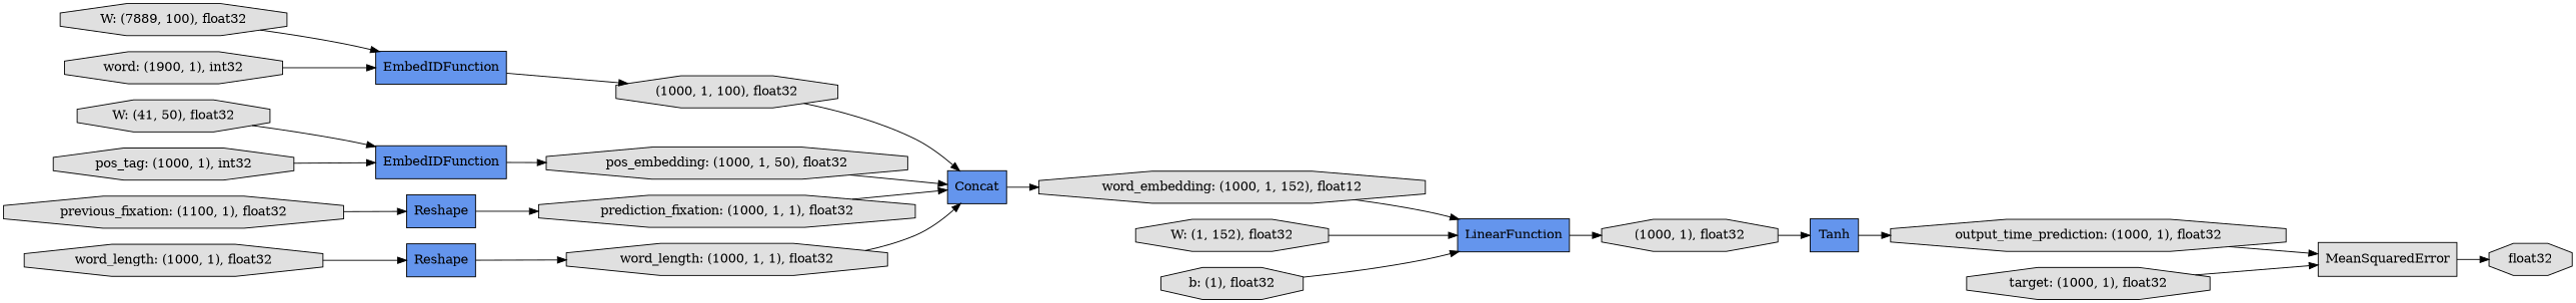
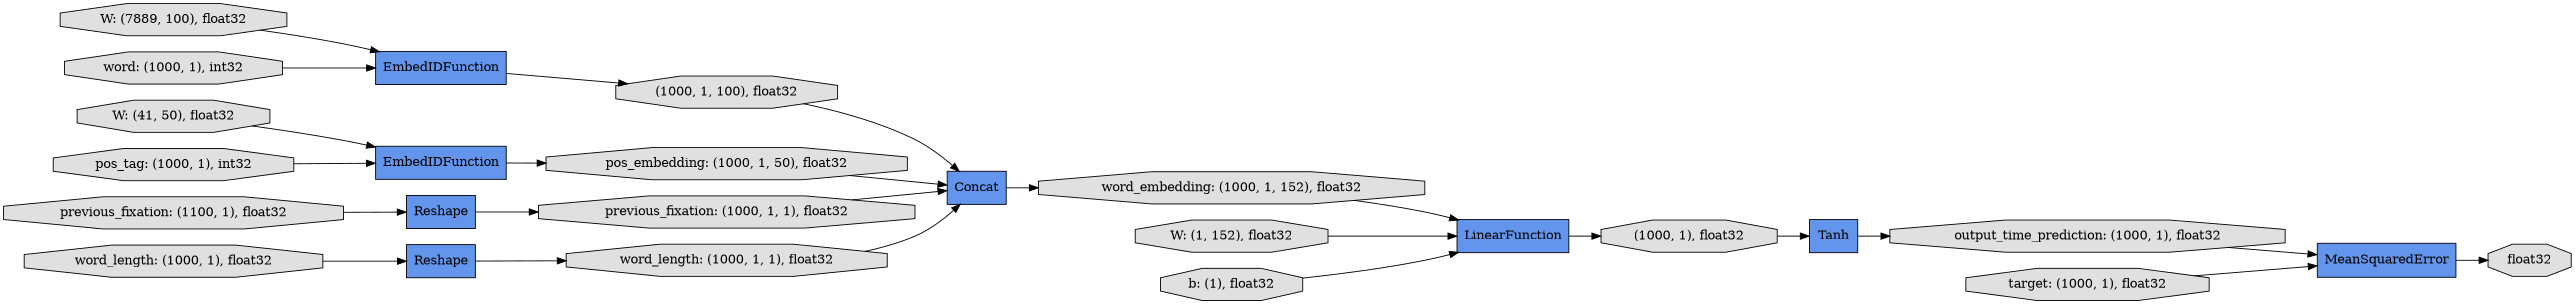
  digraph {
    rankdir=LR
    node [fillcolor="#E0E0E0" shape=octagon style=filled]
    n1 [label="W: (7889, 100), float32"]
    n2 [fillcolor="#6495ED" label=EmbedIDFunction shape=record]
    n3 [label="(1000, 1, 100), float32"]
    n4 [label="W: (1, 152), float32"]
    n5 [fillcolor="#6495ED" label=LinearFunction shape=record]
    n6 [label="(1000, 1), float32"]
-   n7 [label="word_embedding: (1000, 1, 152), float12"]
+   n7 [label="word_embedding: (1000, 1, 152), float32"]
    n8 [label=float32]
    n9 [label="W: (41, 50), float32"]
    n10 [fillcolor="#6495ED" label=EmbedIDFunction shape=record]
    n11 [label="pos_embedding: (1000, 1, 50), float32"]
    n12 [label="target: (1000, 1), float32"]
-   n13 [label=MeanSquaredError shape=record]
-   n14 [label="word: (1900, 1), int32"]
+   n13 [fillcolor="#6495ED" label=MeanSquaredError shape=record]
+   n14 [label="word: (1000, 1), int32"]
    n15 [fillcolor="#6495ED" label=Tanh shape=record]
    n16 [label="output_time_prediction: (1000, 1), float32"]
    n17 [label="pos_tag: (1000, 1), int32"]
    n18 [fillcolor="#6495ED" label=Reshape shape=record]
-   n19 [label="prediction_fixation: (1000, 1, 1), float32"]
+   n19 [label="previous_fixation: (1000, 1, 1), float32"]
    n20 [fillcolor="#6495ED" label=Concat shape=record]
    n21 [label="word_length: (1000, 1), float32"]
    n22 [fillcolor="#6495ED" label=Reshape shape=record]
    n23 [label="word_length: (1000, 1, 1), float32"]
    n24 [label="previous_fixation: (1100, 1), float32"]
    n25 [label="b: (1), float32"]
    n1 -> n2
    n2 -> n3
    n3 -> n20
    n4 -> n5
    n5 -> n6
    n6 -> n15
    n7 -> n5
    n9 -> n10
    n10 -> n11
    n11 -> n20
    n12 -> n13
    n13 -> n8
    n14 -> n2
    n15 -> n16
    n16 -> n13
    n17 -> n10
    n18 -> n19
    n19 -> n20
    n20 -> n7
    n21 -> n22
    n22 -> n23
    n23 -> n20
    n24 -> n18
    n25 -> n5
  }
